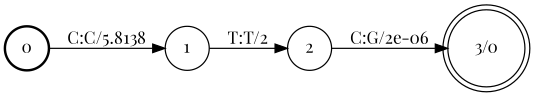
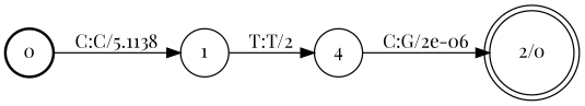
  digraph {
    fontname="Playfair Display"
    nodesep=0.25
    rankdir=LR
    ranksep=0.4
    node [fontname="Playfair Display" fontsize=14 shape=circle style=solid]
    edge [fontname="Playfair Display" fontsize=14]
    n1 [label=0 style=bold]
    n2 [label=1]
-   n3 [label=2]
-   n4 [label="3/0" shape=doublecircle]
-   n1 -> n2 [label="C:C/5.8138"]
+   n3 [label=4]
+   n4 [label="2/0" shape=doublecircle]
+   n1 -> n2 [label="C:C/5.1138"]
    n2 -> n3 [label="T:T/2"]
    n3 -> n4 [label="C:G/2e-06"]
  }
